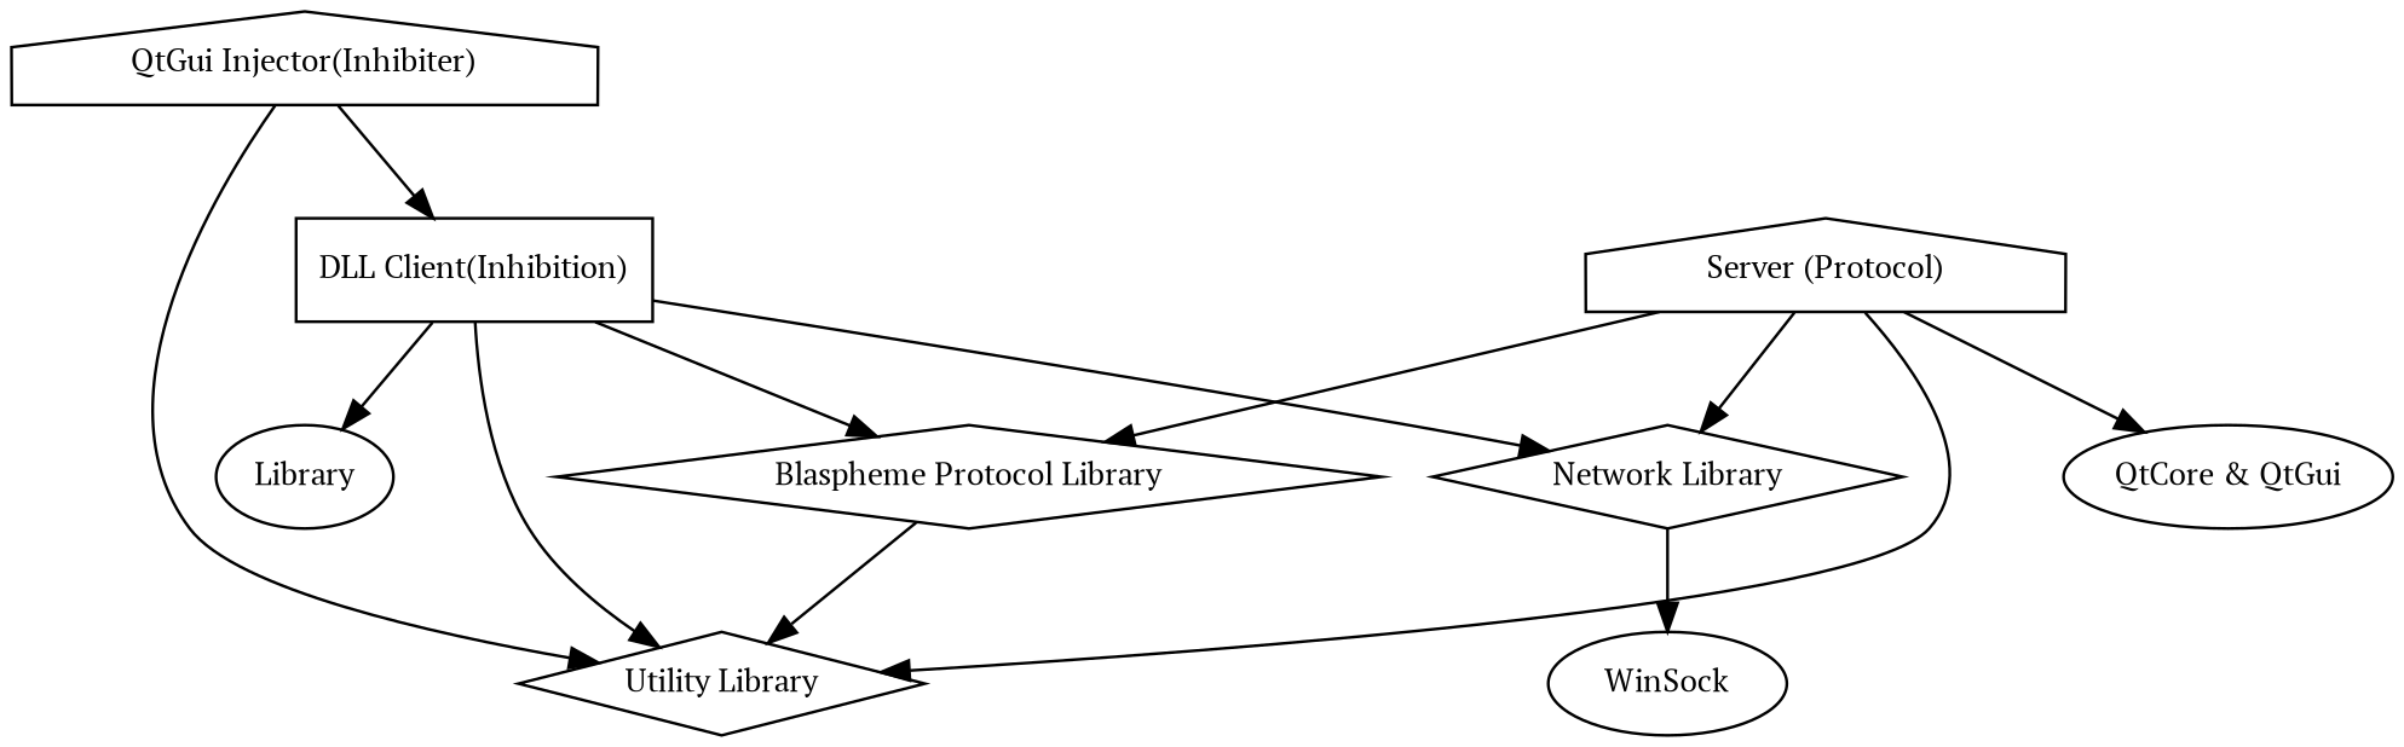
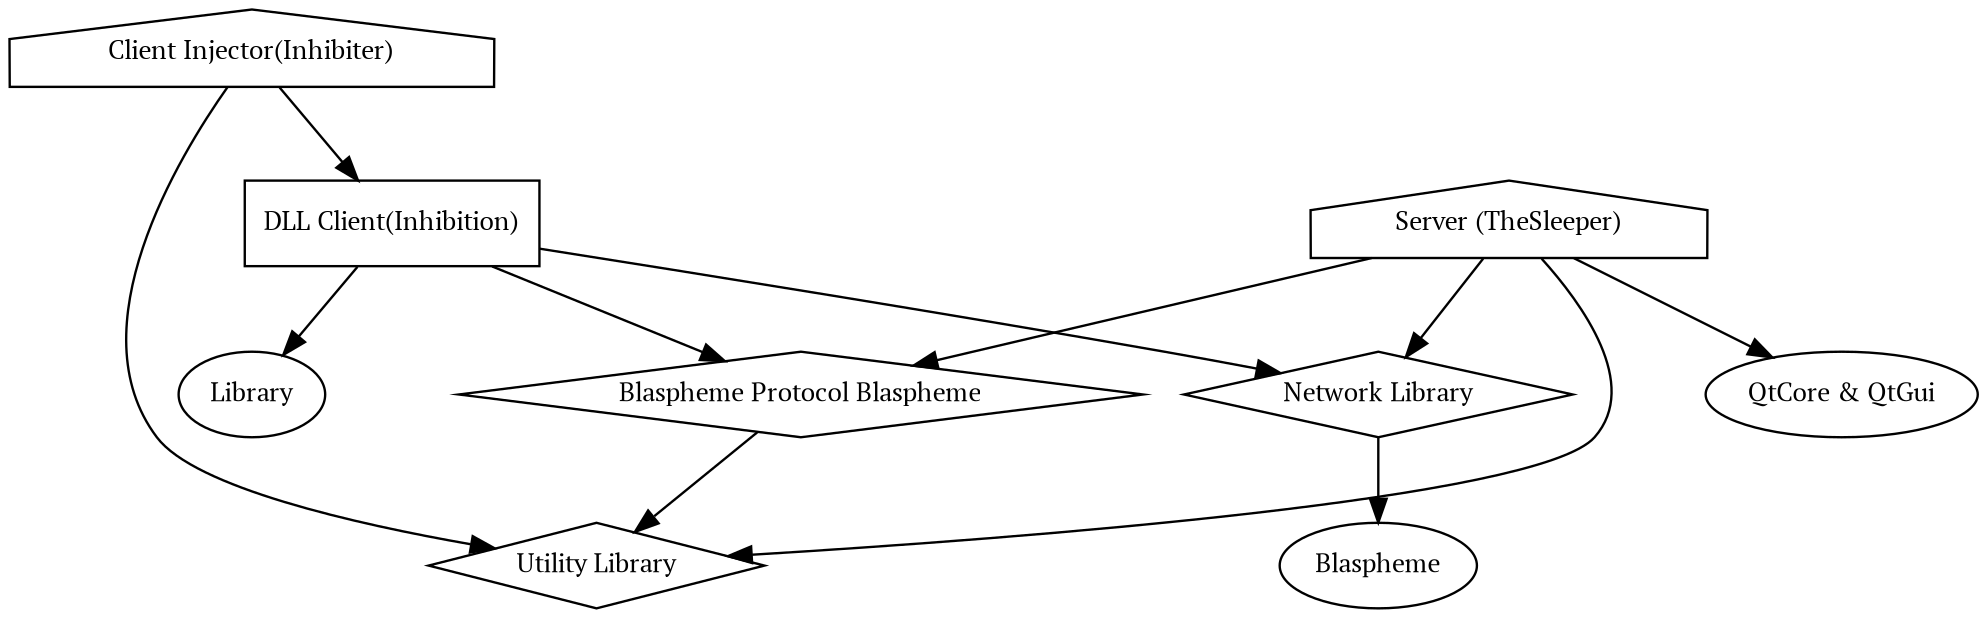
  digraph {
    fontname="PT Serif"
    node [fontname="PT Serif" fontsize=11 shape=ellipse]
    edge [fontname="PT Serif"]
    n1 [label="QtCore & QtGui"]
-   n2 [label=WinSock]
+   n2 [label=Blaspheme]
    n3 [label=Library]
    n4 [label="DLL Client(Inhibition)" shape=polygon]
-   n5 [label="Blaspheme Protocol Library" shape=diamond]
+   n5 [label="Blaspheme Protocol Blaspheme" shape=diamond]
    n6 [label="Network Library" shape=diamond]
    n7 [label="Utility Library" shape=diamond]
-   n8 [label="QtGui Injector(Inhibiter)" shape=house]
-   n9 [label="Server (Protocol)" shape=house]
+   n8 [label="Client Injector(Inhibiter)" shape=house]
+   n9 [label="Server (TheSleeper)" shape=house]
    n4 -> n3
    n4 -> n5
    n4 -> n6
-   n4 -> n7
    n5 -> n7
    n6 -> n2
    n8 -> n4
    n8 -> n7
    n9 -> n1
    n9 -> n5
    n9 -> n6
    n9 -> n7
  }
